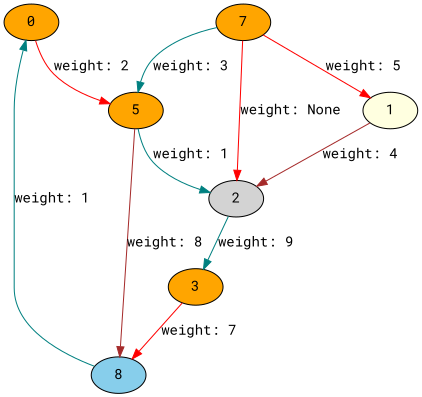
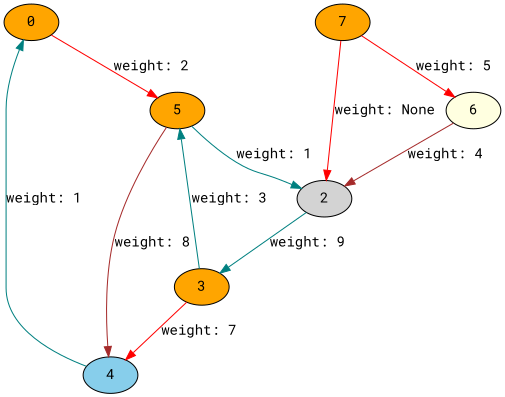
  digraph {
    fontname="Roboto Mono"
    node [fillcolor=orange fontname="Roboto Mono" style=filled]
    edge [color=red fontname="Roboto Mono"]
    0
    5
    2 [fillcolor=lightgrey]
-   1 [fillcolor=lightyellow]
-   4 [fillcolor=skyblue label=8]
+   1 [fillcolor=lightyellow label=6]
+   4 [fillcolor=skyblue]
    3
    7
    0 -> 5 [label="weight: 2"]
    5 -> 2 [color=teal label="weight: 1"]
    5 -> 4 [color=brown label="weight: 8"]
    2 -> 3 [color=teal label="weight: 9"]
    1 -> 2 [color=brown label="weight: 4"]
    4 -> 0 [color=teal label="weight: 1"]
-   7 -> 5 [color=teal label="weight: 3"]
+   3 -> 5 [color=teal label="weight: 3"]
    3 -> 4 [label="weight: 7"]
    7 -> 2 [label="weight: None"]
    7 -> 1 [label="weight: 5"]
  }
